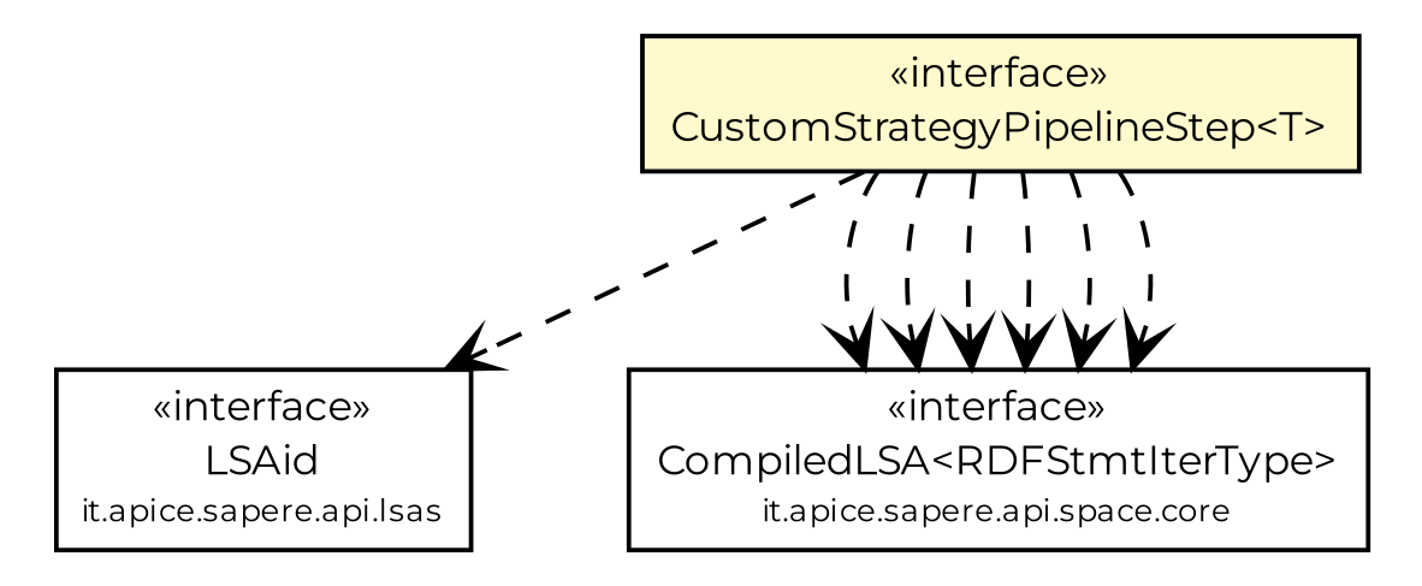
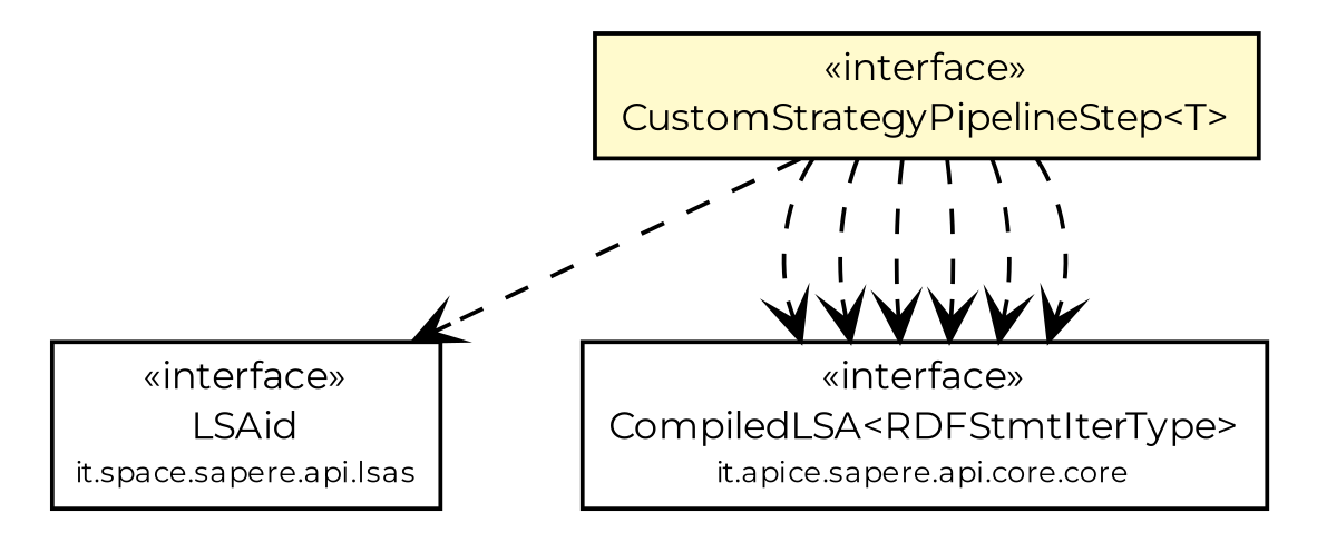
  digraph {
    fontname=Montserrat
    node [fontcolor=black fontname=Montserrat fontsize=9.0 shape=plaintext]
    edge [arrowhead=open color=black fontcolor=black fontname=Montserrat fontsize=10.0 headport=p labelfontname=Helvetica labelfontsize=10 style=dashed tailport=p]
-   n1 [label=<<table border="0" cellborder="1" cellspacing="0" cellpadding="2" port="p" href="../../../lsas/LSAid.html"> 		<tr><td><table border="0" cellspacing="0" cellpadding="1"> 			<tr><td> &laquo;interface&raquo; </td></tr> 			<tr><td> LSAid </td></tr> 			<tr><td><font point-size="7.0"> it.apice.sapere.api.lsas </font></td></tr> 		</table></td></tr> 		</table>>]
-   n2 [label=<<table border="0" cellborder="1" cellspacing="0" cellpadding="2" port="p" href="../CompiledLSA.html"> 		<tr><td><table border="0" cellspacing="0" cellpadding="1"> 			<tr><td> &laquo;interface&raquo; </td></tr> 			<tr><td> CompiledLSA&lt;RDFStmtIterType&gt; </td></tr> 			<tr><td><font point-size="7.0"> it.apice.sapere.api.space.core </font></td></tr> 		</table></td></tr> 		</table>>]
+   n1 [label=<<table border="0" cellborder="1" cellspacing="0" cellpadding="2" port="p" href="../../../lsas/LSAid.html"> 		<tr><td><table border="0" cellspacing="0" cellpadding="1"> 			<tr><td> &laquo;interface&raquo; </td></tr> 			<tr><td> LSAid </td></tr> 			<tr><td><font point-size="7.0"> it.space.sapere.api.lsas </font></td></tr> 		</table></td></tr> 		</table>>]
+   n2 [label=<<table border="0" cellborder="1" cellspacing="0" cellpadding="2" port="p" href="../CompiledLSA.html"> 		<tr><td><table border="0" cellspacing="0" cellpadding="1"> 			<tr><td> &laquo;interface&raquo; </td></tr> 			<tr><td> CompiledLSA&lt;RDFStmtIterType&gt; </td></tr> 			<tr><td><font point-size="7.0"> it.apice.sapere.api.core.core </font></td></tr> 		</table></td></tr> 		</table>>]
    n3 [label=<<table border="0" cellborder="1" cellspacing="0" cellpadding="2" port="p" bgcolor="lemonChiffon" href="./CustomStrategyPipelineStep.html"> 		<tr><td><table border="0" cellspacing="0" cellpadding="1"> 			<tr><td> &laquo;interface&raquo; </td></tr> 			<tr><td> CustomStrategyPipelineStep&lt;T&gt; </td></tr> 		</table></td></tr> 		</table>>]
    n3 -> n1
    n3 -> n2
    n3 -> n2
    n3 -> n2
    n3 -> n2
    n3 -> n2
    n3 -> n2
  }
